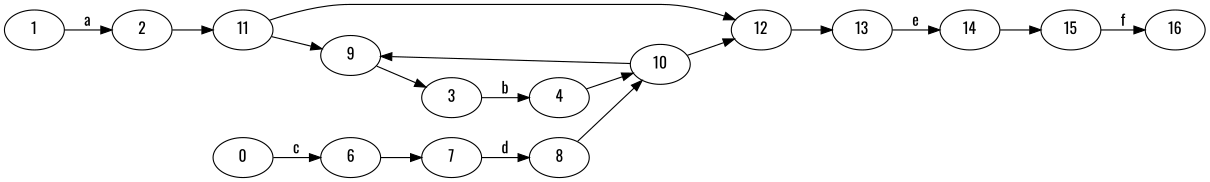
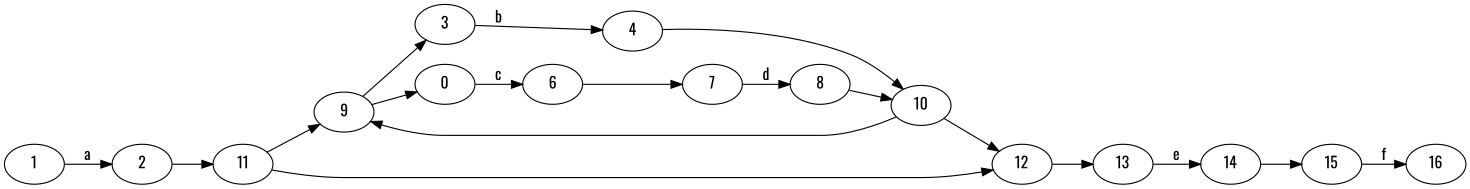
  digraph {
    fontname=Oswald
    rankdir=LR
    node [fontname=Oswald]
    edge [fontname=Oswald]
    1
    2
    11
    9
    12
    3
    n7 [label=0]
    13
    4
    6
    14
    10
    7
    8
    15
    16
    1 -> 2 [label=a]
    2 -> 11
    11 -> 9
    11 -> 12
    9 -> 3
+   9 -> n7
    12 -> 13
    3 -> 4 [label=b]
    n7 -> 6 [label=c]
    13 -> 14 [label=e]
    4 -> 10
    6 -> 7
    14 -> 15
    10 -> 9
    10 -> 12
    7 -> 8 [label=d]
    8 -> 10
    15 -> 16 [label=f]
  }
